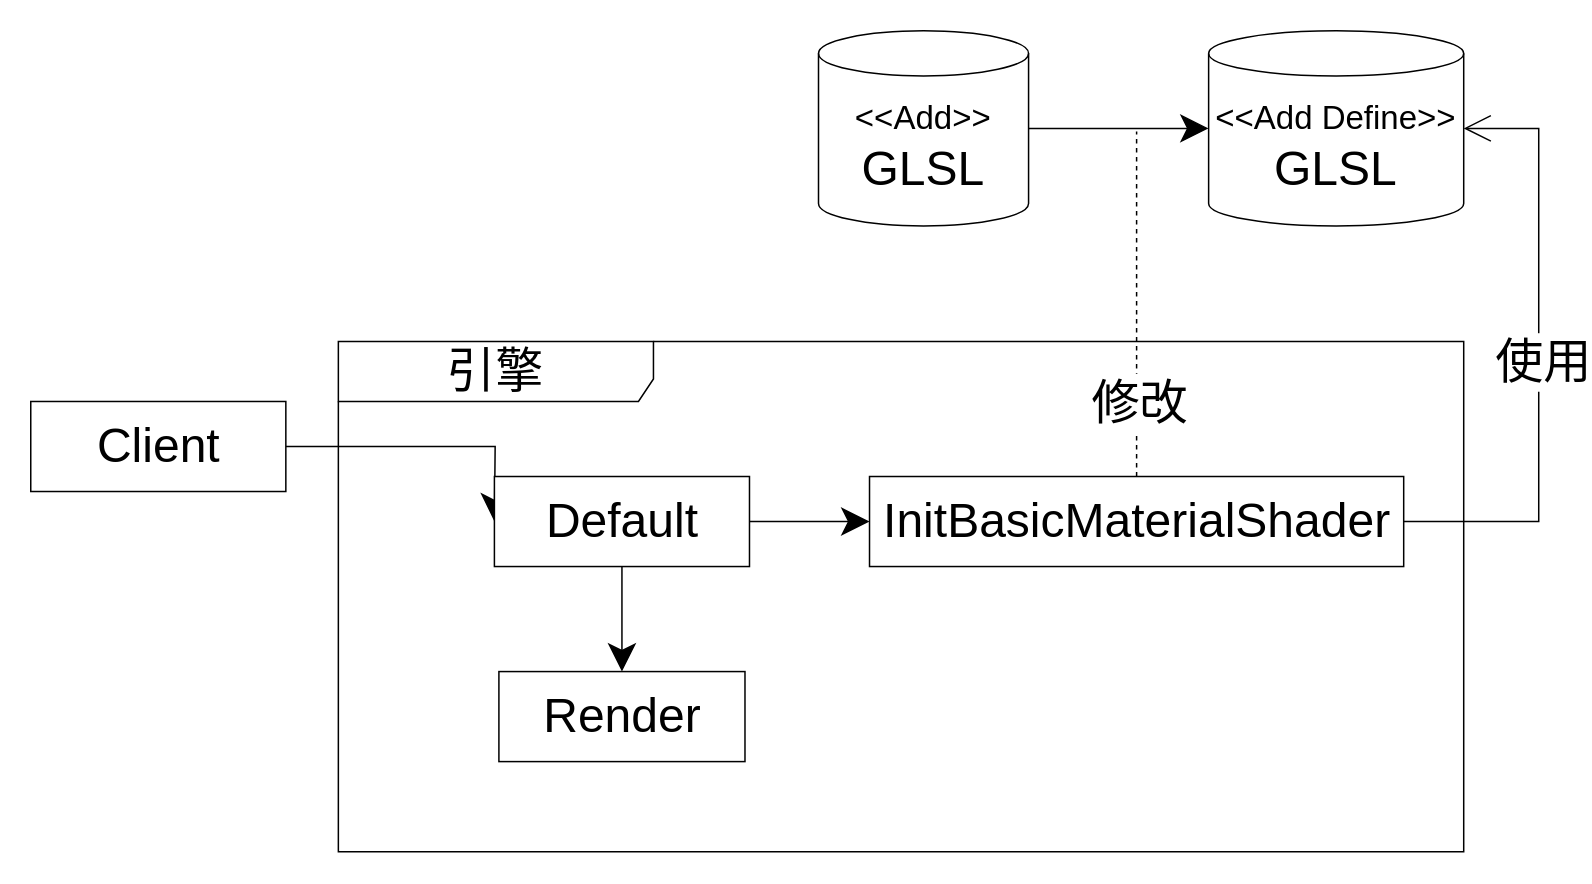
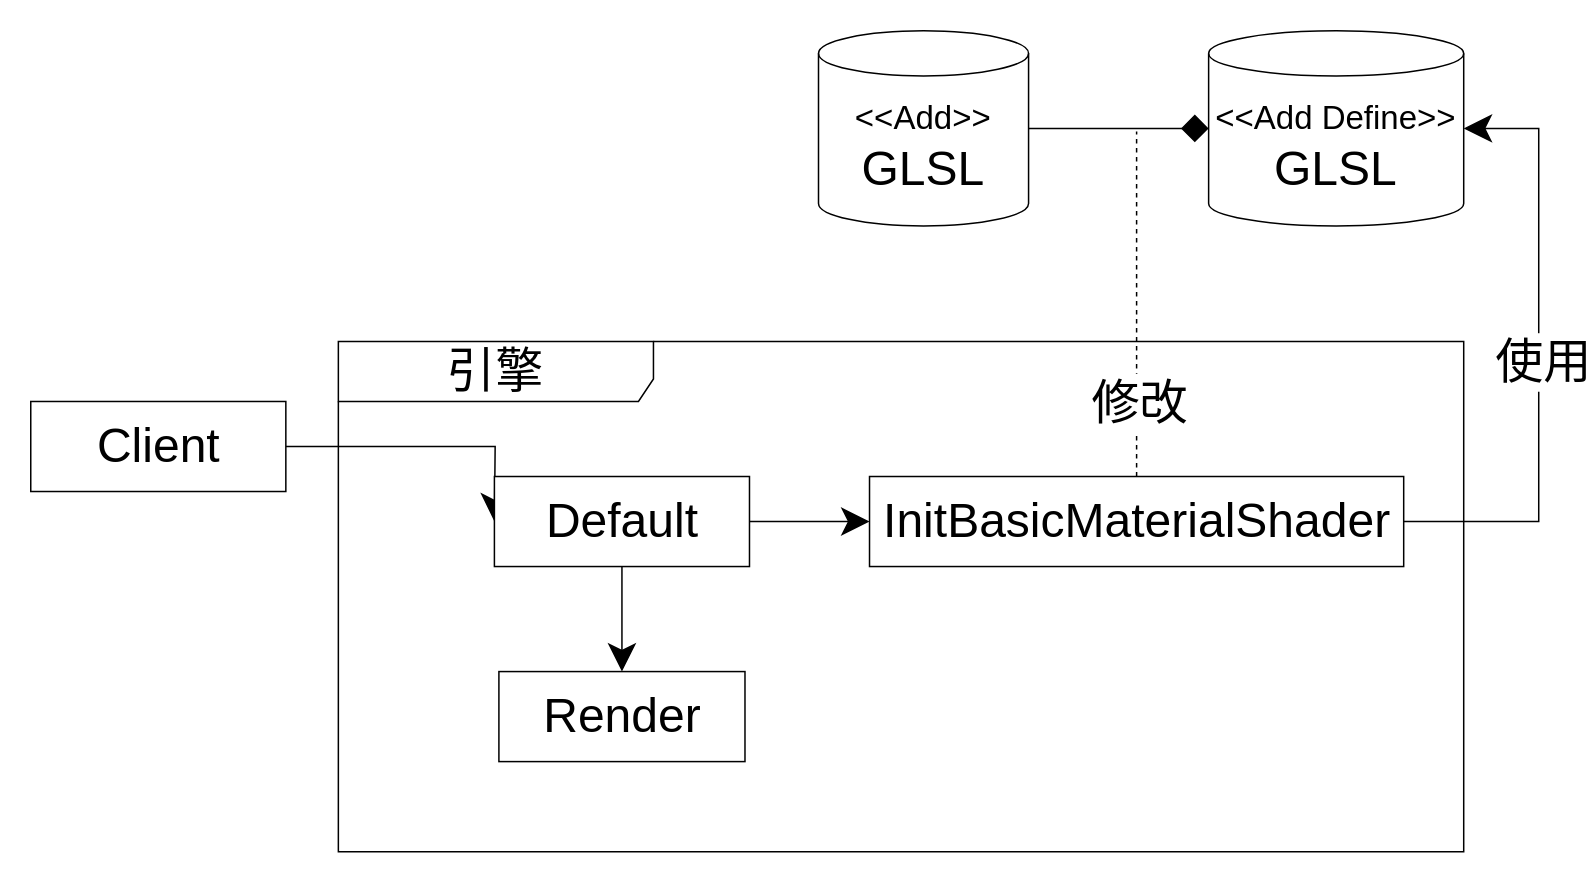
  <mxCell id="0" />
  <mxCell id="1" parent="0" />
  <mxCell id="2" value="&lt;font style=&quot;font-size: 32px&quot;&gt;引擎&lt;/font&gt;" style="shape=umlFrame;whiteSpace=wrap;html=1;width=210;height=40;fontSize=32;" vertex="1" parent="1"><mxGeometry x="225" y="227" width="750" height="340" as="geometry" /></mxCell>
  <mxCell id="3" value="" style="edgeStyle=orthogonalEdgeStyle;rounded=0;orthogonalLoop=1;jettySize=auto;html=1;startSize=16;endSize=16;exitX=1;exitY=0.5;exitDx=0;exitDy=0;" edge="1" source="4" parent="1"><mxGeometry relative="1" as="geometry"><mxPoint x="329" y="347" as="targetPoint" /><mxPoint x="249" y="347" as="sourcePoint" /></mxGeometry></mxCell>
  <mxCell id="4" value="Client" style="html=1;fontSize=32;" vertex="1" parent="1"><mxGeometry x="20" y="267" width="170" height="60" as="geometry" /></mxCell>
- <mxCell id="5" style="edgeStyle=orthogonalEdgeStyle;rounded=0;orthogonalLoop=1;jettySize=auto;html=1;entryX=0;entryY=0.5;entryDx=0;entryDy=0;entryPerimeter=0;endSize=16;startSize=16;" edge="1" parent="1" source="6" target="7"><mxGeometry relative="1" as="geometry" /></mxCell>
+ <mxCell id="5" style="edgeStyle=orthogonalEdgeStyle;rounded=0;orthogonalLoop=1;jettySize=auto;html=1;entryX=0;entryY=0.5;entryDx=0;entryDy=0;entryPerimeter=0;endSize=16;startSize=16;endArrow=diamond;" edge="1" parent="1" source="6" target="7"><mxGeometry relative="1" as="geometry" /></mxCell>
  <mxCell id="6" value="&lt;font&gt;&lt;font style=&quot;font-size: 22px&quot;&gt;&amp;lt;&amp;lt;Add&amp;gt;&amp;gt;&lt;/font&gt;&lt;br&gt;&lt;span style=&quot;font-size: 32px&quot;&gt;GLSL&lt;/span&gt;&lt;/font&gt;" style="shape=cylinder3;whiteSpace=wrap;html=1;boundedLbl=1;backgroundOutline=1;size=15;" vertex="1" parent="1"><mxGeometry x="545" y="20" width="140" height="130" as="geometry" /></mxCell>
  <mxCell id="7" value="&lt;font&gt;&lt;font style=&quot;font-size: 22px&quot;&gt;&amp;lt;&amp;lt;Add Define&amp;gt;&amp;gt;&lt;/font&gt;&lt;br&gt;&lt;span style=&quot;font-size: 32px&quot;&gt;GLSL&lt;/span&gt;&lt;/font&gt;" style="shape=cylinder3;whiteSpace=wrap;html=1;boundedLbl=1;backgroundOutline=1;size=15;" vertex="1" parent="1"><mxGeometry x="805" y="20" width="170" height="130" as="geometry" /></mxCell>
  <mxCell id="8" value="" style="edgeStyle=orthogonalEdgeStyle;rounded=0;orthogonalLoop=1;jettySize=auto;html=1;endSize=16;startSize=16;" edge="1" parent="1" source="10" target="15"><mxGeometry relative="1" as="geometry" /></mxCell>
  <mxCell id="9" value="" style="edgeStyle=orthogonalEdgeStyle;rounded=0;orthogonalLoop=1;jettySize=auto;html=1;endSize=16;startSize=16;" edge="1" parent="1" source="10" target="16"><mxGeometry relative="1" as="geometry" /></mxCell>
  <mxCell id="10" value="Default" style="html=1;fontSize=32;" vertex="1" parent="1"><mxGeometry x="329" y="317" width="170" height="60" as="geometry" /></mxCell>
  <mxCell id="11" style="edgeStyle=orthogonalEdgeStyle;rounded=0;orthogonalLoop=1;jettySize=auto;html=1;startSize=16;endSize=16;dashed=1;endArrow=none;endFill=0;" edge="1" parent="1" source="15"><mxGeometry relative="1" as="geometry"><mxPoint x="757" y="87" as="targetPoint" /></mxGeometry></mxCell>
  <mxCell id="12" value="&lt;span style=&quot;font-size: 32px&quot;&gt;修改&lt;/span&gt;" style="edgeLabel;html=1;align=center;verticalAlign=middle;resizable=0;points=[];" vertex="1" connectable="0" parent="11"><mxGeometry x="0.266" y="-1" relative="1" as="geometry"><mxPoint y="96" as="offset" /></mxGeometry></mxCell>
- <mxCell id="13" style="edgeStyle=orthogonalEdgeStyle;rounded=0;orthogonalLoop=1;jettySize=auto;html=1;entryX=1;entryY=0.5;entryDx=0;entryDy=0;entryPerimeter=0;endArrow=open;endFill=1;startSize=16;endSize=16;exitX=1;exitY=0.5;exitDx=0;exitDy=0;" edge="1" parent="1" source="15" target="7"><mxGeometry relative="1" as="geometry"><Array as="points"><mxPoint x="1025" y="347" /><mxPoint x="1025" y="85" /></Array></mxGeometry></mxCell>
+ <mxCell id="13" style="edgeStyle=orthogonalEdgeStyle;rounded=0;orthogonalLoop=1;jettySize=auto;html=1;entryX=1;entryY=0.5;entryDx=0;entryDy=0;entryPerimeter=0;endArrow=classic;endFill=1;startSize=16;endSize=16;exitX=1;exitY=0.5;exitDx=0;exitDy=0;" edge="1" parent="1" source="15" target="7"><mxGeometry relative="1" as="geometry"><Array as="points"><mxPoint x="1025" y="347" /><mxPoint x="1025" y="85" /></Array></mxGeometry></mxCell>
  <mxCell id="14" value="&lt;font style=&quot;font-size: 32px&quot;&gt;使用&lt;/font&gt;" style="edgeLabel;html=1;align=center;verticalAlign=middle;resizable=0;points=[];" vertex="1" connectable="0" parent="13"><mxGeometry x="-0.022" y="-2" relative="1" as="geometry"><mxPoint as="offset" /></mxGeometry></mxCell>
  <mxCell id="15" value="InitBasicMaterialShader" style="html=1;fontSize=32;" vertex="1" parent="1"><mxGeometry x="579" y="317" width="356" height="60" as="geometry" /></mxCell>
  <mxCell id="16" value="Render" style="html=1;fontSize=32;" vertex="1" parent="1"><mxGeometry x="332" y="447" width="164" height="60" as="geometry" /></mxCell>
